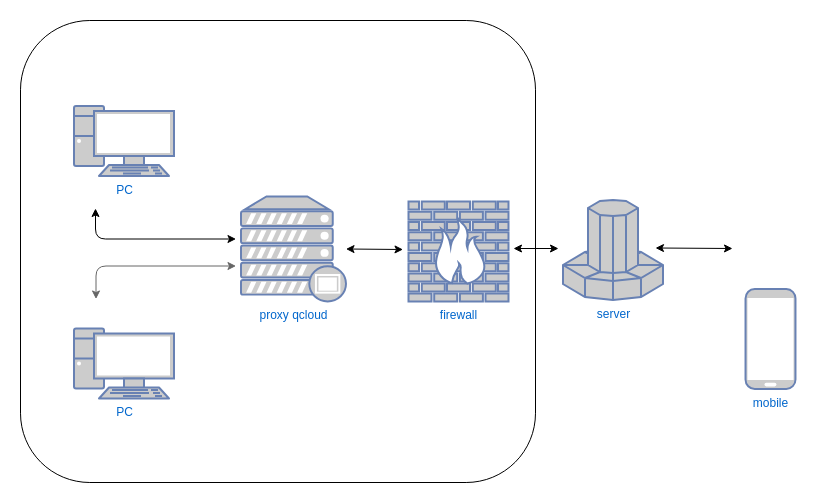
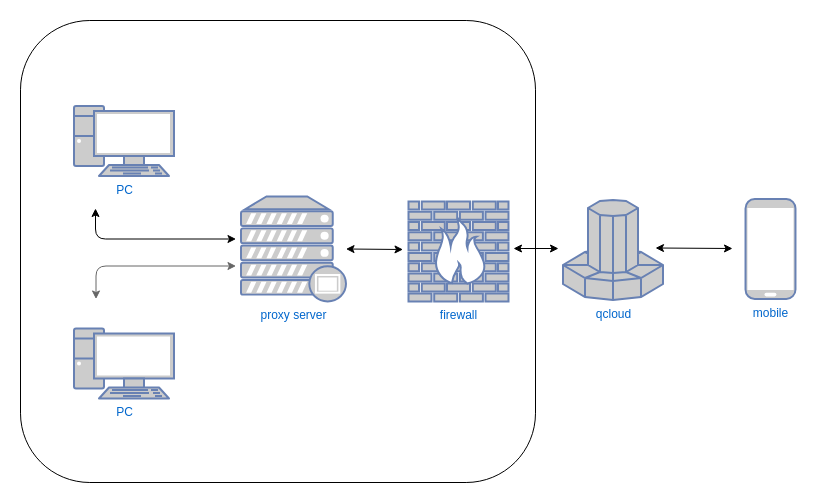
  <mxCell id="0" />
  <mxCell id="1" parent="0" />
  <mxCell id="2" value="" style="rounded=1;whiteSpace=wrap;html=1;" vertex="1" parent="1"><mxGeometry x="20" y="20" width="515" height="462" as="geometry" /></mxCell>
- <mxCell id="3" value="server" style="fontColor=#0066CC;verticalAlign=top;verticalLabelPosition=bottom;labelPosition=center;align=center;html=1;outlineConnect=0;fillColor=#CCCCCC;strokeColor=#6881B3;gradientColor=none;gradientDirection=north;strokeWidth=2;shape=mxgraph.networks.supercomputer;" vertex="1" parent="1"><mxGeometry x="562.5" y="199.5" width="100" height="100" as="geometry" /></mxCell>
+ <mxCell id="3" value="qcloud" style="fontColor=#0066CC;verticalAlign=top;verticalLabelPosition=bottom;labelPosition=center;align=center;html=1;outlineConnect=0;fillColor=#CCCCCC;strokeColor=#6881B3;gradientColor=none;gradientDirection=north;strokeWidth=2;shape=mxgraph.networks.supercomputer;" vertex="1" parent="1"><mxGeometry x="562.5" y="199.5" width="100" height="100" as="geometry" /></mxCell>
  <mxCell id="4" value="PC" style="fontColor=#0066CC;verticalAlign=top;verticalLabelPosition=bottom;labelPosition=center;align=center;html=1;outlineConnect=0;fillColor=#CCCCCC;strokeColor=#6881B3;gradientColor=none;gradientDirection=north;strokeWidth=2;shape=mxgraph.networks.pc;" vertex="1" parent="1"><mxGeometry x="73.5" y="328" width="100" height="70" as="geometry" /></mxCell>
- <mxCell id="5" value="proxy qcloud" style="fontColor=#0066CC;verticalAlign=top;verticalLabelPosition=bottom;labelPosition=center;align=center;html=1;outlineConnect=0;fillColor=#CCCCCC;strokeColor=#6881B3;gradientColor=none;gradientDirection=north;strokeWidth=2;shape=mxgraph.networks.proxy_server;" vertex="1" parent="1"><mxGeometry x="240.5" y="196" width="105" height="105" as="geometry" /></mxCell>
+ <mxCell id="5" value="proxy server" style="fontColor=#0066CC;verticalAlign=top;verticalLabelPosition=bottom;labelPosition=center;align=center;html=1;outlineConnect=0;fillColor=#CCCCCC;strokeColor=#6881B3;gradientColor=none;gradientDirection=north;strokeWidth=2;shape=mxgraph.networks.proxy_server;" vertex="1" parent="1"><mxGeometry x="240.5" y="196" width="105" height="105" as="geometry" /></mxCell>
  <mxCell id="6" value="firewall" style="fontColor=#0066CC;verticalAlign=top;verticalLabelPosition=bottom;labelPosition=center;align=center;html=1;outlineConnect=0;fillColor=#CCCCCC;strokeColor=#6881B3;gradientColor=none;gradientDirection=north;strokeWidth=2;shape=mxgraph.networks.firewall;" vertex="1" parent="1"><mxGeometry x="408" y="201" width="100" height="100" as="geometry" /></mxCell>
- <mxCell id="7" value="mobile" style="fontColor=#0066CC;verticalAlign=top;verticalLabelPosition=bottom;labelPosition=center;align=center;html=1;outlineConnect=0;fillColor=#CCCCCC;strokeColor=#6881B3;gradientColor=none;gradientDirection=north;strokeWidth=2;shape=mxgraph.networks.mobile;" vertex="1" parent="1"><mxGeometry x="745" y="288.5" width="50" height="100" as="geometry" /></mxCell>
+ <mxCell id="7" value="mobile" style="fontColor=#0066CC;verticalAlign=top;verticalLabelPosition=bottom;labelPosition=center;align=center;html=1;outlineConnect=0;fillColor=#CCCCCC;strokeColor=#6881B3;gradientColor=none;gradientDirection=north;strokeWidth=2;shape=mxgraph.networks.mobile;" vertex="1" parent="1"><mxGeometry x="745" y="198.5" width="50" height="100" as="geometry" /></mxCell>
  <mxCell id="8" value="PC" style="fontColor=#0066CC;verticalAlign=top;verticalLabelPosition=bottom;labelPosition=center;align=center;html=1;outlineConnect=0;fillColor=#CCCCCC;strokeColor=#6881B3;gradientColor=none;gradientDirection=north;strokeWidth=2;shape=mxgraph.networks.pc;" vertex="1" parent="1"><mxGeometry x="73.5" y="105.5" width="100" height="70" as="geometry" /></mxCell>
  <mxCell id="9" value="" style="edgeStyle=segmentEdgeStyle;endArrow=classic;html=1;startArrow=classic;startFill=1;fillColor=#f5f5f5;strokeColor=#666666;" edge="1" parent="1"><mxGeometry width="50" height="50" relative="1" as="geometry"><mxPoint x="95.5" y="298.5" as="sourcePoint" /><mxPoint x="235.5" y="265.5" as="targetPoint" /><Array as="points"><mxPoint x="95.5" y="265.5" /></Array></mxGeometry></mxCell>
  <mxCell id="10" value="" style="edgeStyle=segmentEdgeStyle;endArrow=classic;html=1;startArrow=classic;startFill=1;" edge="1" parent="1"><mxGeometry width="50" height="50" relative="1" as="geometry"><mxPoint x="95" y="208" as="sourcePoint" /><mxPoint x="235.5" y="238.5" as="targetPoint" /><Array as="points"><mxPoint x="95" y="238" /></Array></mxGeometry></mxCell>
  <mxCell id="11" value="" style="endArrow=classic;html=1;startArrow=classic;startFill=1;" edge="1" parent="1"><mxGeometry width="50" height="50" relative="1" as="geometry"><mxPoint x="345.5" y="248.5" as="sourcePoint" /><mxPoint x="402.5" y="249" as="targetPoint" /></mxGeometry></mxCell>
  <mxCell id="12" value="" style="endArrow=classic;html=1;startArrow=classic;startFill=1;" edge="1" parent="1"><mxGeometry width="50" height="50" relative="1" as="geometry"><mxPoint x="513" y="248" as="sourcePoint" /><mxPoint x="558" y="248" as="targetPoint" /></mxGeometry></mxCell>
  <mxCell id="13" value="" style="endArrow=classic;html=1;startArrow=classic;startFill=1;" edge="1" parent="1"><mxGeometry width="50" height="50" relative="1" as="geometry"><mxPoint x="655" y="247.5" as="sourcePoint" /><mxPoint x="732" y="248" as="targetPoint" /></mxGeometry></mxCell>
